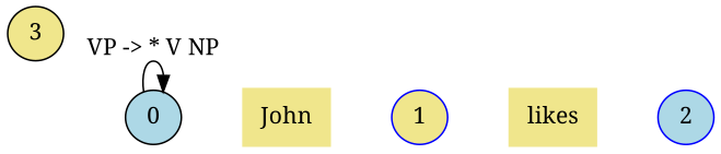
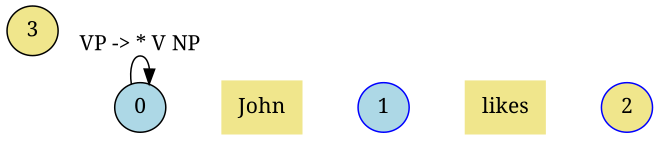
  digraph {
    fontname="Noto Serif"
    rankdir=LR
    node [fontname="Noto Serif" style=filled color=black fillcolor=khaki]
    edge [fontname="Noto Serif" style=invis weight=100]
    x [height=0.1 style=invis width=0.1 color="" fillcolor=""]
    0 [fillcolor=lightblue height=0.1 width=0.1]
-   1 [color=blue height=0.1 width=0.1]
-   2 [color=blue fillcolor=lightblue height=0.1 width=0.1]
+   1 [color=blue fillcolor=lightblue height=0.1 width=0.1]
+   2 [color=blue height=0.1 width=0.1]
    3 [height=0.1 width=0.1]
    John [color=blue shape=plaintext]
    likes [shape=plaintext]
    subgraph sub_1 {
      x
      0
      1
      2
      3
    }
    subgraph sub_2 {
      x
      0
      1
      2
      3
      John
      likes
    }
    x -> 0
    0 -> 0 [label="VP -> * V NP" style="" weight=""]
    0 -> John
    1 -> likes
    John -> 1
    likes -> 2
  }
